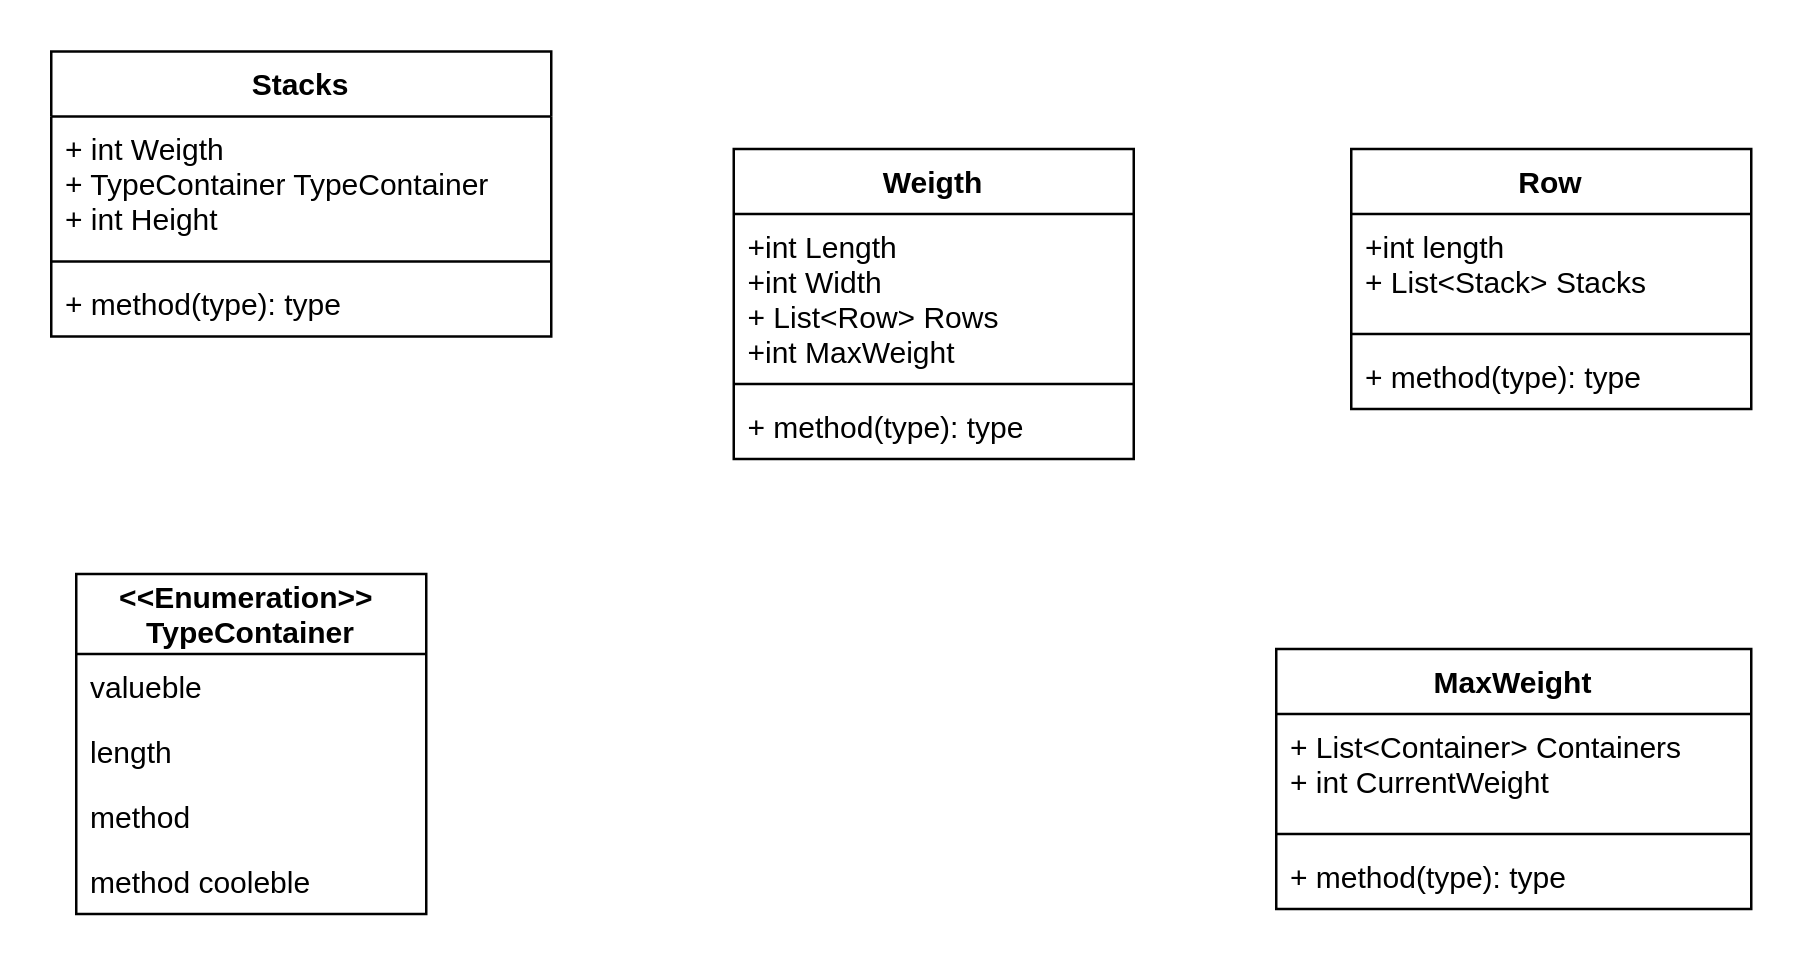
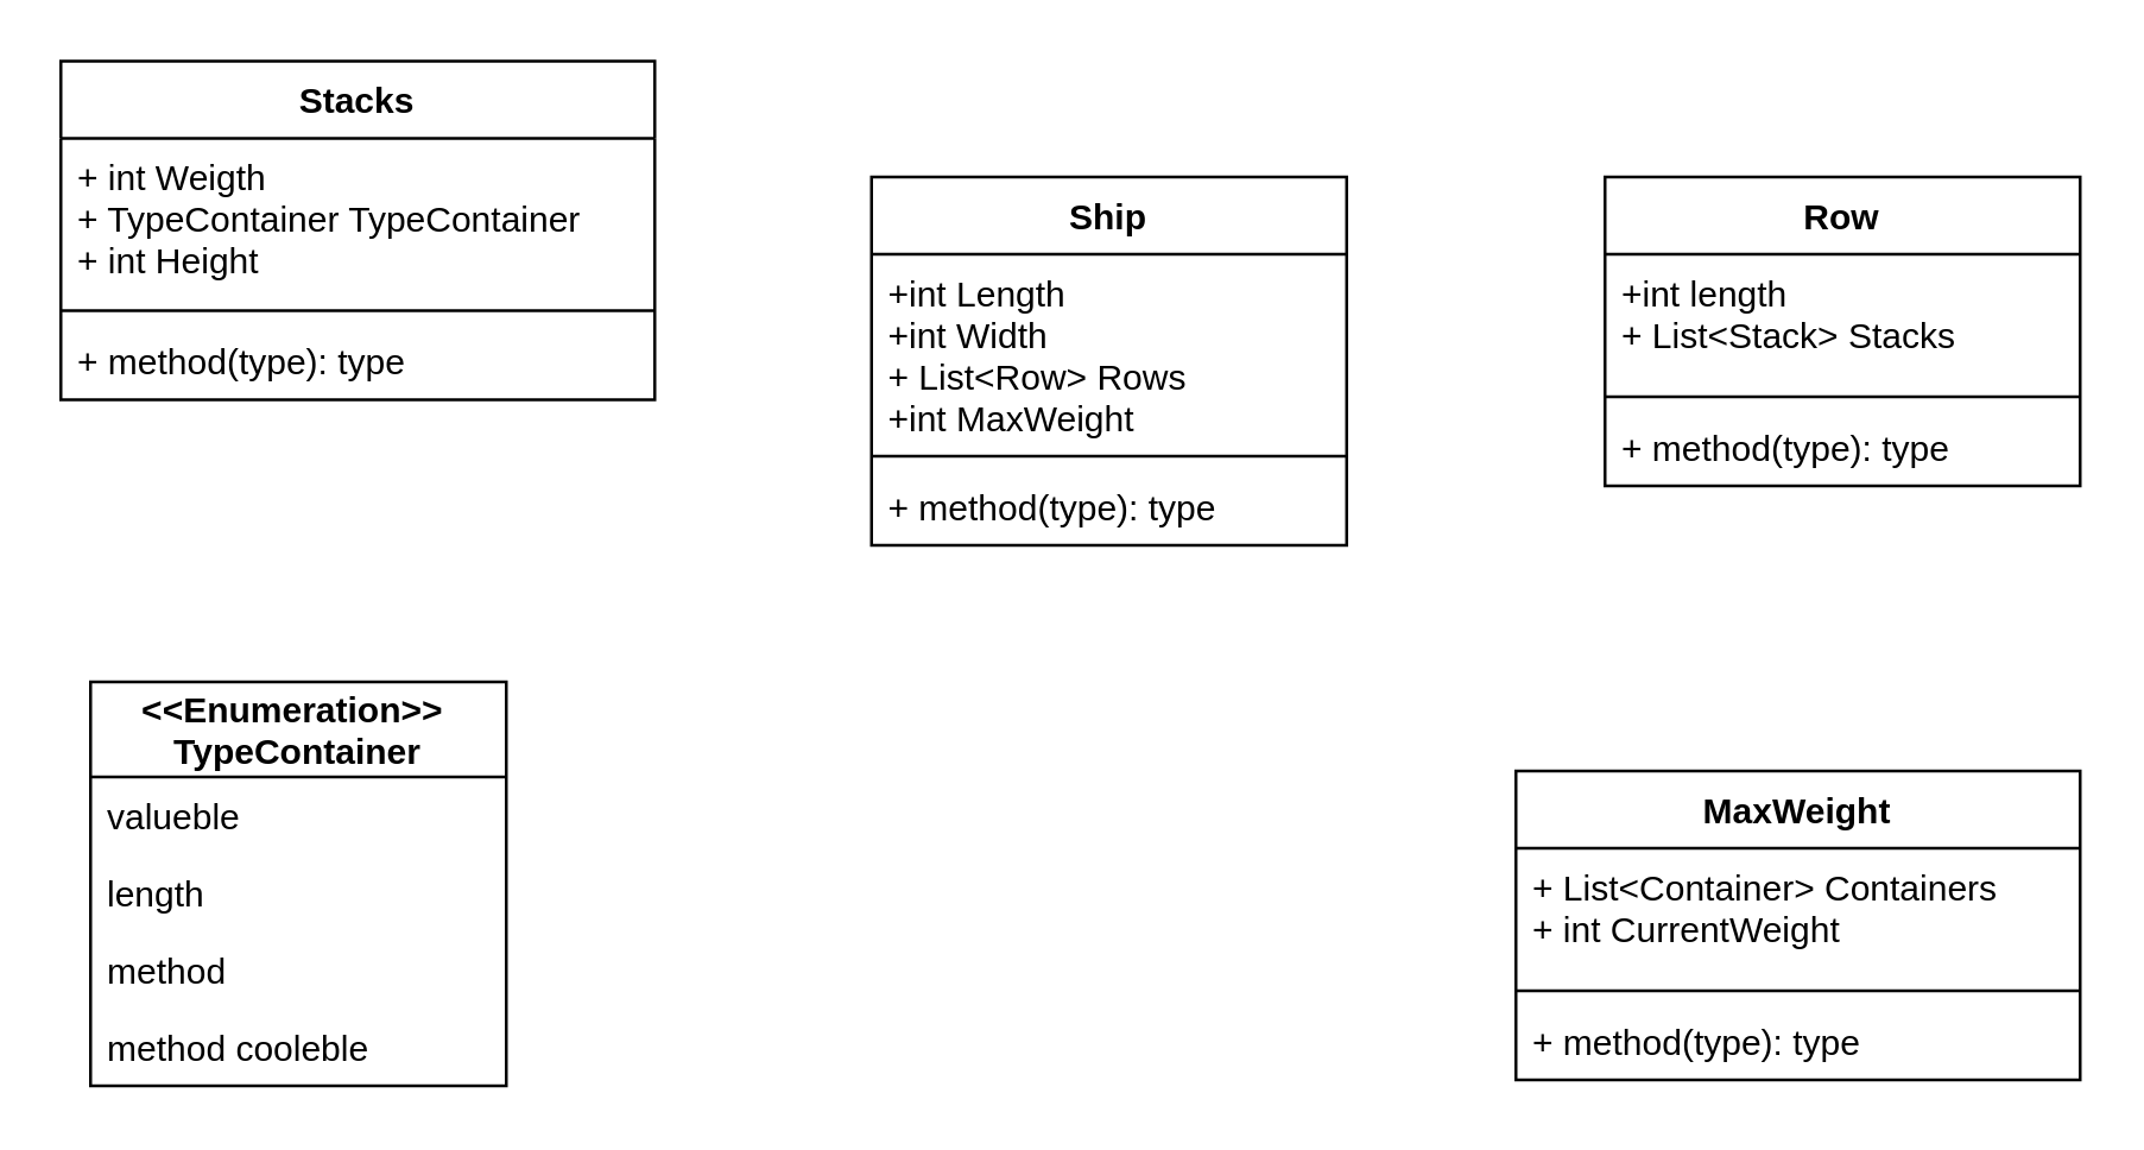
  <mxCell id="0" />
  <mxCell id="1" parent="0" />
- <mxCell id="2" value="Weigth" style="swimlane;fontStyle=1;align=center;verticalAlign=top;childLayout=stackLayout;horizontal=1;startSize=26;horizontalStack=0;resizeParent=1;resizeParentMax=0;resizeLast=0;collapsible=1;marginBottom=0;" vertex="1" parent="1"><mxGeometry x="293" y="59" width="160" height="124" as="geometry" /></mxCell>
+ <mxCell id="2" value="Ship" style="swimlane;fontStyle=1;align=center;verticalAlign=top;childLayout=stackLayout;horizontal=1;startSize=26;horizontalStack=0;resizeParent=1;resizeParentMax=0;resizeLast=0;collapsible=1;marginBottom=0;" vertex="1" parent="1"><mxGeometry x="293" y="59" width="160" height="124" as="geometry" /></mxCell>
  <mxCell id="3" value="+int Length&#10;+int Width&#10;+ List&lt;Row&gt; Rows&#10;+int MaxWeight" style="text;strokeColor=none;fillColor=none;align=left;verticalAlign=top;spacingLeft=4;spacingRight=4;overflow=hidden;rotatable=0;points=[[0,0.5],[1,0.5]];portConstraint=eastwest;" vertex="1" parent="2"><mxGeometry y="26" width="160" height="64" as="geometry" /></mxCell>
  <mxCell id="4" value="" style="line;strokeWidth=1;fillColor=none;align=left;verticalAlign=middle;spacingTop=-1;spacingLeft=3;spacingRight=3;rotatable=0;labelPosition=right;points=[];portConstraint=eastwest;" vertex="1" parent="2"><mxGeometry y="90" width="160" height="8" as="geometry" /></mxCell>
  <mxCell id="5" value="+ method(type): type" style="text;strokeColor=none;fillColor=none;align=left;verticalAlign=top;spacingLeft=4;spacingRight=4;overflow=hidden;rotatable=0;points=[[0,0.5],[1,0.5]];portConstraint=eastwest;" vertex="1" parent="2"><mxGeometry y="98" width="160" height="26" as="geometry" /></mxCell>
  <mxCell id="6" value="Stacks" style="swimlane;fontStyle=1;align=center;verticalAlign=top;childLayout=stackLayout;horizontal=1;startSize=26;horizontalStack=0;resizeParent=1;resizeParentMax=0;resizeLast=0;collapsible=1;marginBottom=0;" vertex="1" parent="1"><mxGeometry x="20" y="20" width="200" height="114" as="geometry" /></mxCell>
  <mxCell id="7" value="+ int Weigth &#10;+ TypeContainer TypeContainer&#10;+ int Height" style="text;strokeColor=none;fillColor=none;align=left;verticalAlign=top;spacingLeft=4;spacingRight=4;overflow=hidden;rotatable=0;points=[[0,0.5],[1,0.5]];portConstraint=eastwest;" vertex="1" parent="6"><mxGeometry y="26" width="200" height="54" as="geometry" /></mxCell>
  <mxCell id="8" value="" style="line;strokeWidth=1;fillColor=none;align=left;verticalAlign=middle;spacingTop=-1;spacingLeft=3;spacingRight=3;rotatable=0;labelPosition=right;points=[];portConstraint=eastwest;" vertex="1" parent="6"><mxGeometry y="80" width="200" height="8" as="geometry" /></mxCell>
  <mxCell id="9" value="+ method(type): type" style="text;strokeColor=none;fillColor=none;align=left;verticalAlign=top;spacingLeft=4;spacingRight=4;overflow=hidden;rotatable=0;points=[[0,0.5],[1,0.5]];portConstraint=eastwest;" vertex="1" parent="6"><mxGeometry y="88" width="200" height="26" as="geometry" /></mxCell>
  <mxCell id="10" value="&lt;&lt;Enumeration&gt;&gt; &#10;TypeContainer" style="swimlane;fontStyle=1;childLayout=stackLayout;horizontal=1;startSize=32;fillColor=none;horizontalStack=0;resizeParent=1;resizeParentMax=0;resizeLast=0;collapsible=1;marginBottom=0;" vertex="1" parent="1"><mxGeometry x="30" y="229" width="140" height="136" as="geometry" /></mxCell>
  <mxCell id="11" value="valueble " style="text;strokeColor=none;fillColor=none;align=left;verticalAlign=top;spacingLeft=4;spacingRight=4;overflow=hidden;rotatable=0;points=[[0,0.5],[1,0.5]];portConstraint=eastwest;" vertex="1" parent="10"><mxGeometry y="32" width="140" height="26" as="geometry" /></mxCell>
  <mxCell id="12" value="length" style="text;strokeColor=none;fillColor=none;align=left;verticalAlign=top;spacingLeft=4;spacingRight=4;overflow=hidden;rotatable=0;points=[[0,0.5],[1,0.5]];portConstraint=eastwest;" vertex="1" parent="10"><mxGeometry y="58" width="140" height="26" as="geometry" /></mxCell>
  <mxCell id="13" value="method" style="text;strokeColor=none;fillColor=none;align=left;verticalAlign=top;spacingLeft=4;spacingRight=4;overflow=hidden;rotatable=0;points=[[0,0.5],[1,0.5]];portConstraint=eastwest;" vertex="1" parent="10"><mxGeometry y="84" width="140" height="26" as="geometry" /></mxCell>
  <mxCell id="14" value="method cooleble" style="text;strokeColor=none;fillColor=none;align=left;verticalAlign=top;spacingLeft=4;spacingRight=4;overflow=hidden;rotatable=0;points=[[0,0.5],[1,0.5]];portConstraint=eastwest;" vertex="1" parent="10"><mxGeometry y="110" width="140" height="26" as="geometry" /></mxCell>
  <mxCell id="15" value="Row" style="swimlane;fontStyle=1;align=center;verticalAlign=top;childLayout=stackLayout;horizontal=1;startSize=26;horizontalStack=0;resizeParent=1;resizeParentMax=0;resizeLast=0;collapsible=1;marginBottom=0;" vertex="1" parent="1"><mxGeometry x="540" y="59" width="160" height="104" as="geometry" /></mxCell>
  <mxCell id="16" value="+int length&#10;+ List&lt;Stack&gt; Stacks" style="text;strokeColor=none;fillColor=none;align=left;verticalAlign=top;spacingLeft=4;spacingRight=4;overflow=hidden;rotatable=0;points=[[0,0.5],[1,0.5]];portConstraint=eastwest;" vertex="1" parent="15"><mxGeometry y="26" width="160" height="44" as="geometry" /></mxCell>
  <mxCell id="17" value="" style="line;strokeWidth=1;fillColor=none;align=left;verticalAlign=middle;spacingTop=-1;spacingLeft=3;spacingRight=3;rotatable=0;labelPosition=right;points=[];portConstraint=eastwest;" vertex="1" parent="15"><mxGeometry y="70" width="160" height="8" as="geometry" /></mxCell>
  <mxCell id="18" value="+ method(type): type" style="text;strokeColor=none;fillColor=none;align=left;verticalAlign=top;spacingLeft=4;spacingRight=4;overflow=hidden;rotatable=0;points=[[0,0.5],[1,0.5]];portConstraint=eastwest;" vertex="1" parent="15"><mxGeometry y="78" width="160" height="26" as="geometry" /></mxCell>
  <mxCell id="19" value="MaxWeight" style="swimlane;fontStyle=1;align=center;verticalAlign=top;childLayout=stackLayout;horizontal=1;startSize=26;horizontalStack=0;resizeParent=1;resizeParentMax=0;resizeLast=0;collapsible=1;marginBottom=0;" vertex="1" parent="1"><mxGeometry x="510" y="259" width="190" height="104" as="geometry" /></mxCell>
  <mxCell id="20" value="+ List&lt;Container&gt; Containers&#10;+ int CurrentWeight" style="text;strokeColor=none;fillColor=none;align=left;verticalAlign=top;spacingLeft=4;spacingRight=4;overflow=hidden;rotatable=0;points=[[0,0.5],[1,0.5]];portConstraint=eastwest;" vertex="1" parent="19"><mxGeometry y="26" width="190" height="44" as="geometry" /></mxCell>
  <mxCell id="21" value="" style="line;strokeWidth=1;fillColor=none;align=left;verticalAlign=middle;spacingTop=-1;spacingLeft=3;spacingRight=3;rotatable=0;labelPosition=right;points=[];portConstraint=eastwest;" vertex="1" parent="19"><mxGeometry y="70" width="190" height="8" as="geometry" /></mxCell>
  <mxCell id="22" value="+ method(type): type" style="text;strokeColor=none;fillColor=none;align=left;verticalAlign=top;spacingLeft=4;spacingRight=4;overflow=hidden;rotatable=0;points=[[0,0.5],[1,0.5]];portConstraint=eastwest;" vertex="1" parent="19"><mxGeometry y="78" width="190" height="26" as="geometry" /></mxCell>
